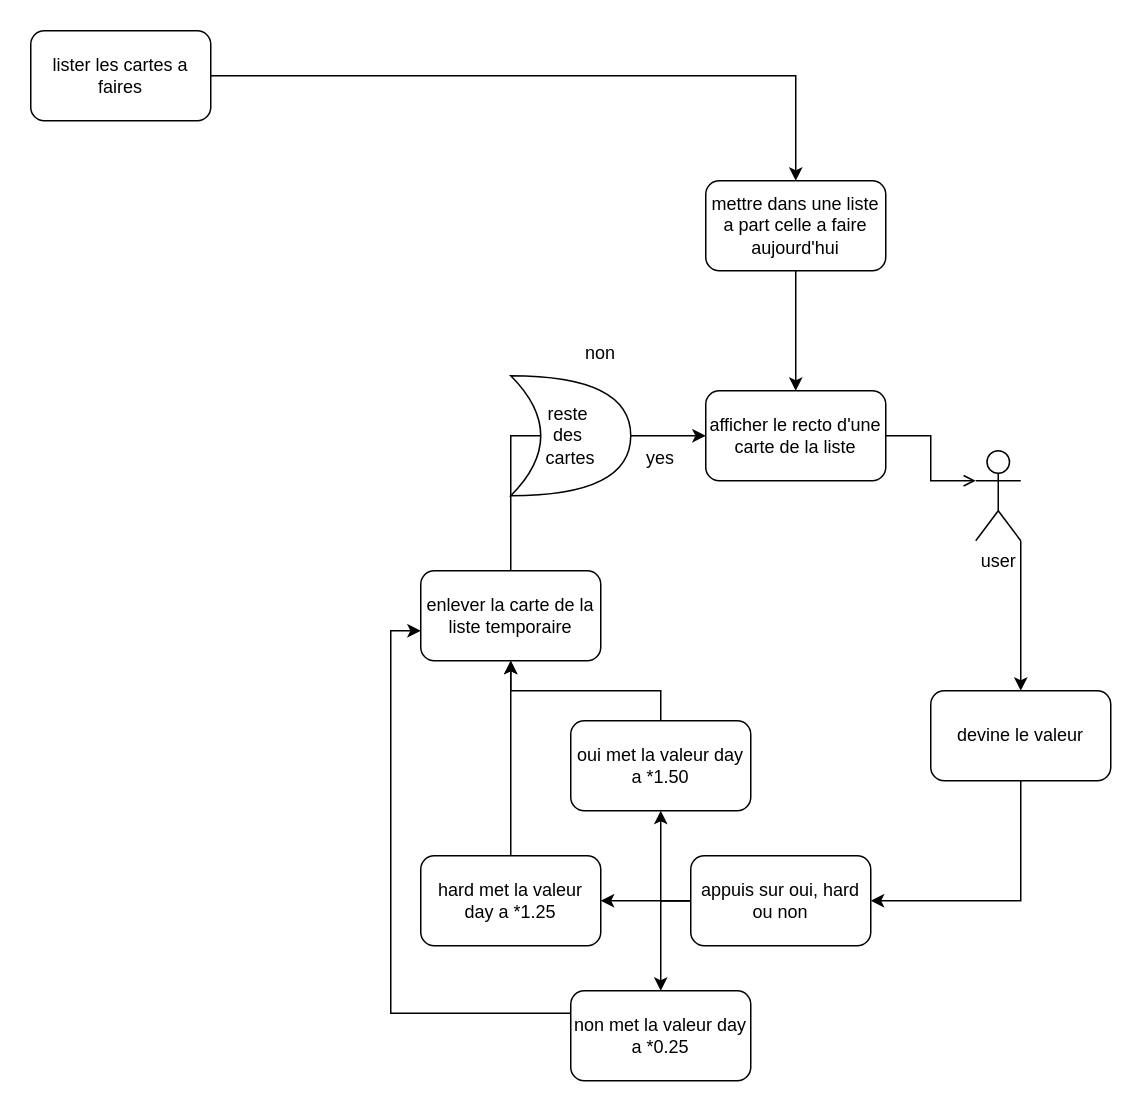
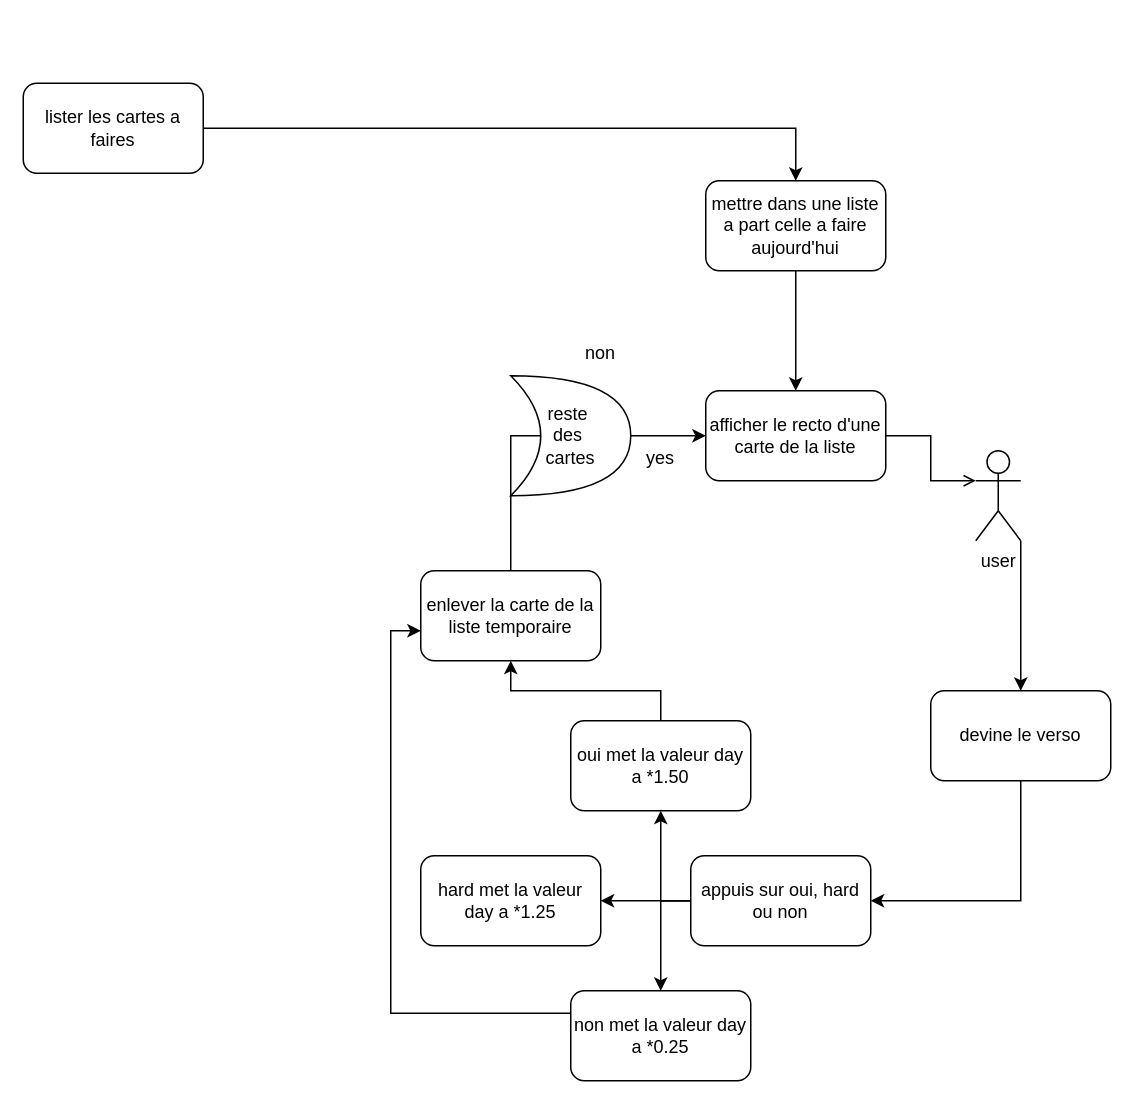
  <mxCell id="0" />
  <mxCell id="1" parent="0" />
  <mxCell id="2" style="edgeStyle=orthogonalEdgeStyle;rounded=0;orthogonalLoop=1;jettySize=auto;html=1;" edge="1" parent="1" source="3" target="5"><mxGeometry relative="1" as="geometry"><mxPoint x="530" y="150" as="targetPoint" /></mxGeometry></mxCell>
- <mxCell id="3" value="lister les cartes a faires" style="rounded=1;whiteSpace=wrap;html=1;" vertex="1" parent="1"><mxGeometry x="20" width="120" height="60" as="geometry" y="20" /></mxCell>
+ <mxCell id="3" value="lister les cartes a faires" style="rounded=1;whiteSpace=wrap;html=1;" vertex="1" parent="1"><mxGeometry x="15" y="55" width="120" height="60" as="geometry" /></mxCell>
  <mxCell id="4" style="edgeStyle=orthogonalEdgeStyle;rounded=0;orthogonalLoop=1;jettySize=auto;html=1;exitX=0.5;exitY=1;exitDx=0;exitDy=0;entryX=0.5;entryY=0;entryDx=0;entryDy=0;" edge="1" parent="1" source="5" target="7"><mxGeometry relative="1" as="geometry" /></mxCell>
  <mxCell id="5" value="mettre dans une liste a part celle a faire aujourd'hui" style="rounded=1;whiteSpace=wrap;html=1;" vertex="1" parent="1"><mxGeometry x="470" y="120" width="120" height="60" as="geometry" /></mxCell>
  <mxCell id="6" style="edgeStyle=orthogonalEdgeStyle;rounded=0;orthogonalLoop=1;jettySize=auto;html=1;exitX=1;exitY=0.5;exitDx=0;exitDy=0;entryX=0;entryY=0.333;entryDx=0;entryDy=0;entryPerimeter=0;endArrow=open;" edge="1" parent="1" source="7" target="8"><mxGeometry relative="1" as="geometry"><mxPoint x="660" y="290" as="targetPoint" /></mxGeometry></mxCell>
  <mxCell id="7" value="afficher le recto d'une carte de la liste" style="rounded=1;whiteSpace=wrap;html=1;" vertex="1" parent="1"><mxGeometry x="470" y="260" width="120" height="60" as="geometry" /></mxCell>
  <mxCell id="8" value="user&lt;div&gt;&lt;br&gt;&lt;/div&gt;" style="shape=umlActor;verticalLabelPosition=bottom;verticalAlign=top;html=1;outlineConnect=0;" vertex="1" parent="1"><mxGeometry x="650" y="300" width="30" height="60" as="geometry" /></mxCell>
  <mxCell id="9" style="edgeStyle=orthogonalEdgeStyle;rounded=0;orthogonalLoop=1;jettySize=auto;html=1;entryX=1;entryY=0.5;entryDx=0;entryDy=0;" edge="1" parent="1" source="10" target="15"><mxGeometry relative="1" as="geometry"><Array as="points"><mxPoint x="680" y="600" /></Array></mxGeometry></mxCell>
- <mxCell id="10" value="devine le valeur" style="rounded=1;whiteSpace=wrap;html=1;" vertex="1" parent="1"><mxGeometry x="620" y="460" width="120" height="60" as="geometry" /></mxCell>
+ <mxCell id="10" value="devine le verso" style="rounded=1;whiteSpace=wrap;html=1;" vertex="1" parent="1"><mxGeometry x="620" y="460" width="120" height="60" as="geometry" /></mxCell>
  <mxCell id="11" style="edgeStyle=orthogonalEdgeStyle;rounded=0;orthogonalLoop=1;jettySize=auto;html=1;entryX=0.458;entryY=0;entryDx=0;entryDy=0;entryPerimeter=0;" edge="1" parent="1"><mxGeometry relative="1" as="geometry"><mxPoint x="680" y="360" as="sourcePoint" /><mxPoint x="680" y="460" as="targetPoint" /><Array as="points"><mxPoint x="680" y="360" /></Array></mxGeometry></mxCell>
  <mxCell id="12" style="edgeStyle=orthogonalEdgeStyle;rounded=0;orthogonalLoop=1;jettySize=auto;html=1;exitX=0;exitY=0.5;exitDx=0;exitDy=0;" edge="1" parent="1" source="15"><mxGeometry relative="1" as="geometry"><mxPoint x="440" y="660" as="targetPoint" /></mxGeometry></mxCell>
  <mxCell id="13" style="edgeStyle=orthogonalEdgeStyle;rounded=0;orthogonalLoop=1;jettySize=auto;html=1;" edge="1" parent="1" source="15"><mxGeometry relative="1" as="geometry"><mxPoint x="400" y="600" as="targetPoint" /></mxGeometry></mxCell>
  <mxCell id="14" style="edgeStyle=orthogonalEdgeStyle;rounded=0;orthogonalLoop=1;jettySize=auto;html=1;" edge="1" parent="1" source="15"><mxGeometry relative="1" as="geometry"><mxPoint x="440" y="540" as="targetPoint" /></mxGeometry></mxCell>
  <mxCell id="15" value="appuis sur oui, hard ou non" style="rounded=1;whiteSpace=wrap;html=1;" vertex="1" parent="1"><mxGeometry x="460" y="570" width="120" height="60" as="geometry" /></mxCell>
  <mxCell id="16" value="oui met la valeur day a *1.50" style="rounded=1;whiteSpace=wrap;html=1;" vertex="1" parent="1"><mxGeometry x="380" y="480" width="120" height="60" as="geometry" /></mxCell>
- <mxCell id="17" style="edgeStyle=orthogonalEdgeStyle;rounded=0;orthogonalLoop=1;jettySize=auto;html=1;entryX=0.5;entryY=1;entryDx=0;entryDy=0;" edge="1" parent="1" source="18" target="22"><mxGeometry relative="1" as="geometry" /></mxCell>
  <mxCell id="18" value="hard met la valeur day a *1.25" style="rounded=1;whiteSpace=wrap;html=1;" vertex="1" parent="1"><mxGeometry x="280" y="570" width="120" height="60" as="geometry" /></mxCell>
  <mxCell id="19" style="edgeStyle=orthogonalEdgeStyle;rounded=0;orthogonalLoop=1;jettySize=auto;html=1;entryX=0;entryY=0.75;entryDx=0;entryDy=0;" edge="1" parent="1"><mxGeometry relative="1" as="geometry"><mxPoint x="380" y="675" as="sourcePoint" /><mxPoint x="280" y="420" as="targetPoint" /><Array as="points"><mxPoint x="260" y="675" /><mxPoint x="260" y="420" /></Array></mxGeometry></mxCell>
  <mxCell id="20" value="non met la valeur day a *0.25" style="rounded=1;whiteSpace=wrap;html=1;" vertex="1" parent="1"><mxGeometry x="380" y="660" width="120" height="60" as="geometry" /></mxCell>
  <mxCell id="21" style="edgeStyle=orthogonalEdgeStyle;rounded=0;orthogonalLoop=1;jettySize=auto;html=1;entryX=0;entryY=0.5;entryDx=0;entryDy=0;" edge="1" parent="1" source="22" target="7"><mxGeometry relative="1" as="geometry"><Array as="points"><mxPoint x="340" y="290" /></Array></mxGeometry></mxCell>
  <mxCell id="22" value="enlever la carte de la liste temporaire" style="rounded=1;whiteSpace=wrap;html=1;" vertex="1" parent="1"><mxGeometry x="280" y="380" width="120" height="60" as="geometry" /></mxCell>
  <mxCell id="23" style="edgeStyle=orthogonalEdgeStyle;rounded=0;orthogonalLoop=1;jettySize=auto;html=1;" edge="1" parent="1" source="16" target="22"><mxGeometry relative="1" as="geometry" /></mxCell>
  <mxCell id="24" value="reste&amp;nbsp;&lt;div&gt;des&amp;nbsp;&lt;/div&gt;&lt;div&gt;cartes&lt;/div&gt;" style="shape=xor;whiteSpace=wrap;html=1;" vertex="1" parent="1"><mxGeometry x="340" y="250" width="80" height="80" as="geometry" /></mxCell>
  <mxCell id="25" value="non" style="text;html=1;align=center;verticalAlign=middle;whiteSpace=wrap;rounded=0;" vertex="1" parent="1"><mxGeometry x="370" y="220" width="60" height="30" as="geometry" /></mxCell>
  <mxCell id="26" value="yes" style="text;html=1;align=center;verticalAlign=middle;whiteSpace=wrap;rounded=0;" vertex="1" parent="1"><mxGeometry x="410" y="290" width="60" height="30" as="geometry" /></mxCell>
